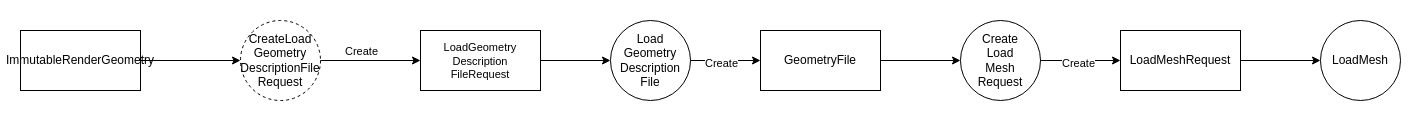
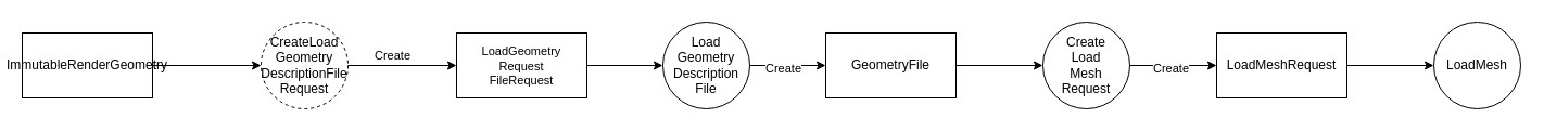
  <mxCell id="0" />
  <mxCell id="1" parent="0" />
  <mxCell id="2" value="ImmutableRenderGeometry" style="rounded=0;whiteSpace=wrap;html=1;" vertex="1" parent="1"><mxGeometry x="20" y="30" width="120" height="60" as="geometry" /></mxCell>
  <mxCell id="3" value="&lt;font style=&quot;font-size: 12px;&quot;&gt;CreateLoad&lt;/font&gt;&lt;div&gt;&lt;font style=&quot;font-size: 12px;&quot;&gt;Geometry&lt;/font&gt;&lt;/div&gt;&lt;div&gt;&lt;font style=&quot;font-size: 12px;&quot;&gt;DescriptionFile&lt;/font&gt;&lt;/div&gt;&lt;div&gt;&lt;font style=&quot;font-size: 12px;&quot;&gt;Request&lt;/font&gt;&lt;/div&gt;" style="ellipse;whiteSpace=wrap;html=1;aspect=fixed;dashed=1;" vertex="1" parent="1"><mxGeometry x="240" y="20" width="80" height="80" as="geometry" /></mxCell>
  <mxCell id="4" value="" style="endArrow=classic;html=1;rounded=0;exitX=1;exitY=0.5;exitDx=0;exitDy=0;entryX=0;entryY=0.5;entryDx=0;entryDy=0;" edge="1" parent="1" source="2" target="3"><mxGeometry width="50" height="50" relative="1" as="geometry"><mxPoint x="490" y="260" as="sourcePoint" /><mxPoint x="540" y="210" as="targetPoint" /></mxGeometry></mxCell>
  <mxCell id="5" value="" style="endArrow=classic;html=1;rounded=0;exitX=1;exitY=0.5;exitDx=0;exitDy=0;" edge="1" parent="1" source="3"><mxGeometry width="50" height="50" relative="1" as="geometry"><mxPoint x="440" y="220" as="sourcePoint" /><mxPoint x="420" y="60" as="targetPoint" /></mxGeometry></mxCell>
  <mxCell id="6" value="Create" style="edgeLabel;html=1;align=center;verticalAlign=middle;resizable=0;points=[];" vertex="1" connectable="0" parent="5"><mxGeometry x="0.03" y="1" relative="1" as="geometry"><mxPoint x="-12" y="-9" as="offset" /></mxGeometry></mxCell>
- <mxCell id="7" value="&lt;span style=&quot;font-size: 11px; text-wrap: nowrap; background-color: rgb(255, 255, 255);&quot;&gt;LoadGeometry&lt;/span&gt;&lt;div style=&quot;font-size: 11px; text-wrap: nowrap;&quot;&gt;Description&lt;/div&gt;&lt;div style=&quot;font-size: 11px; text-wrap: nowrap;&quot;&gt;FileRequest&lt;/div&gt;" style="rounded=0;whiteSpace=wrap;html=1;" vertex="1" parent="1"><mxGeometry x="420" y="30" width="120" height="60" as="geometry" /></mxCell>
+ <mxCell id="7" value="&lt;span style=&quot;font-size: 11px; text-wrap: nowrap; background-color: rgb(255, 255, 255);&quot;&gt;LoadGeometry&lt;/span&gt;&lt;div style=&quot;font-size: 11px; text-wrap: nowrap;&quot;&gt;Request&lt;/div&gt;&lt;div style=&quot;font-size: 11px; text-wrap: nowrap;&quot;&gt;FileRequest&lt;/div&gt;" style="rounded=0;whiteSpace=wrap;html=1;" vertex="1" parent="1"><mxGeometry x="420" y="30" width="120" height="60" as="geometry" /></mxCell>
  <mxCell id="8" value="Load&lt;div&gt;Geometry&lt;br&gt;Description&lt;br&gt;File&lt;/div&gt;" style="ellipse;whiteSpace=wrap;html=1;aspect=fixed;" vertex="1" parent="1"><mxGeometry x="610" y="20" width="80" height="80" as="geometry" /></mxCell>
  <mxCell id="9" value="" style="endArrow=classic;html=1;rounded=0;exitX=1;exitY=0.5;exitDx=0;exitDy=0;entryX=0;entryY=0.5;entryDx=0;entryDy=0;" edge="1" parent="1" source="7" target="8"><mxGeometry width="50" height="50" relative="1" as="geometry"><mxPoint x="440" y="220" as="sourcePoint" /><mxPoint x="490" y="170" as="targetPoint" /></mxGeometry></mxCell>
  <mxCell id="10" value="" style="endArrow=classic;html=1;rounded=0;exitX=1;exitY=0.5;exitDx=0;exitDy=0;" edge="1" parent="1" source="8"><mxGeometry width="50" height="50" relative="1" as="geometry"><mxPoint x="870" y="220" as="sourcePoint" /><mxPoint x="760" y="60" as="targetPoint" /></mxGeometry></mxCell>
  <mxCell id="11" value="Create" style="edgeLabel;html=1;align=center;verticalAlign=middle;resizable=0;points=[];" vertex="1" connectable="0" parent="10"><mxGeometry x="-0.13" y="-2" relative="1" as="geometry"><mxPoint as="offset" /></mxGeometry></mxCell>
  <mxCell id="12" value="GeometryFile" style="rounded=0;whiteSpace=wrap;html=1;" vertex="1" parent="1"><mxGeometry x="760" y="30" width="120" height="60" as="geometry" /></mxCell>
  <mxCell id="13" value="Create&lt;br&gt;Load&lt;br&gt;Mesh&lt;br&gt;Request" style="ellipse;whiteSpace=wrap;html=1;aspect=fixed;" vertex="1" parent="1"><mxGeometry x="960" y="20" width="80" height="80" as="geometry" /></mxCell>
  <mxCell id="14" value="" style="endArrow=classic;html=1;rounded=0;exitX=1;exitY=0.5;exitDx=0;exitDy=0;entryX=0;entryY=0.5;entryDx=0;entryDy=0;" edge="1" parent="1" source="12" target="13"><mxGeometry width="50" height="50" relative="1" as="geometry"><mxPoint x="1160" y="210" as="sourcePoint" /><mxPoint x="1210" y="160" as="targetPoint" /></mxGeometry></mxCell>
  <mxCell id="15" value="" style="endArrow=classic;html=1;rounded=0;exitX=1;exitY=0.5;exitDx=0;exitDy=0;" edge="1" parent="1" source="13"><mxGeometry width="50" height="50" relative="1" as="geometry"><mxPoint x="1160" y="210" as="sourcePoint" /><mxPoint x="1120" y="60" as="targetPoint" /></mxGeometry></mxCell>
  <mxCell id="16" value="Create" style="edgeLabel;html=1;align=center;verticalAlign=middle;resizable=0;points=[];" vertex="1" connectable="0" parent="15"><mxGeometry x="-0.075" y="-2" relative="1" as="geometry"><mxPoint as="offset" /></mxGeometry></mxCell>
  <mxCell id="17" value="LoadMeshRequest" style="rounded=0;whiteSpace=wrap;html=1;" vertex="1" parent="1"><mxGeometry x="1120" y="30" width="120" height="60" as="geometry" /></mxCell>
  <mxCell id="18" value="LoadMesh" style="ellipse;whiteSpace=wrap;html=1;aspect=fixed;" vertex="1" parent="1"><mxGeometry x="1320" y="20" width="80" height="80" as="geometry" /></mxCell>
  <mxCell id="19" value="" style="endArrow=classic;html=1;rounded=0;exitX=1;exitY=0.5;exitDx=0;exitDy=0;entryX=0;entryY=0.5;entryDx=0;entryDy=0;" edge="1" parent="1" source="17" target="18"><mxGeometry width="50" height="50" relative="1" as="geometry"><mxPoint x="1420" y="190" as="sourcePoint" /><mxPoint x="1470" y="140" as="targetPoint" /></mxGeometry></mxCell>
